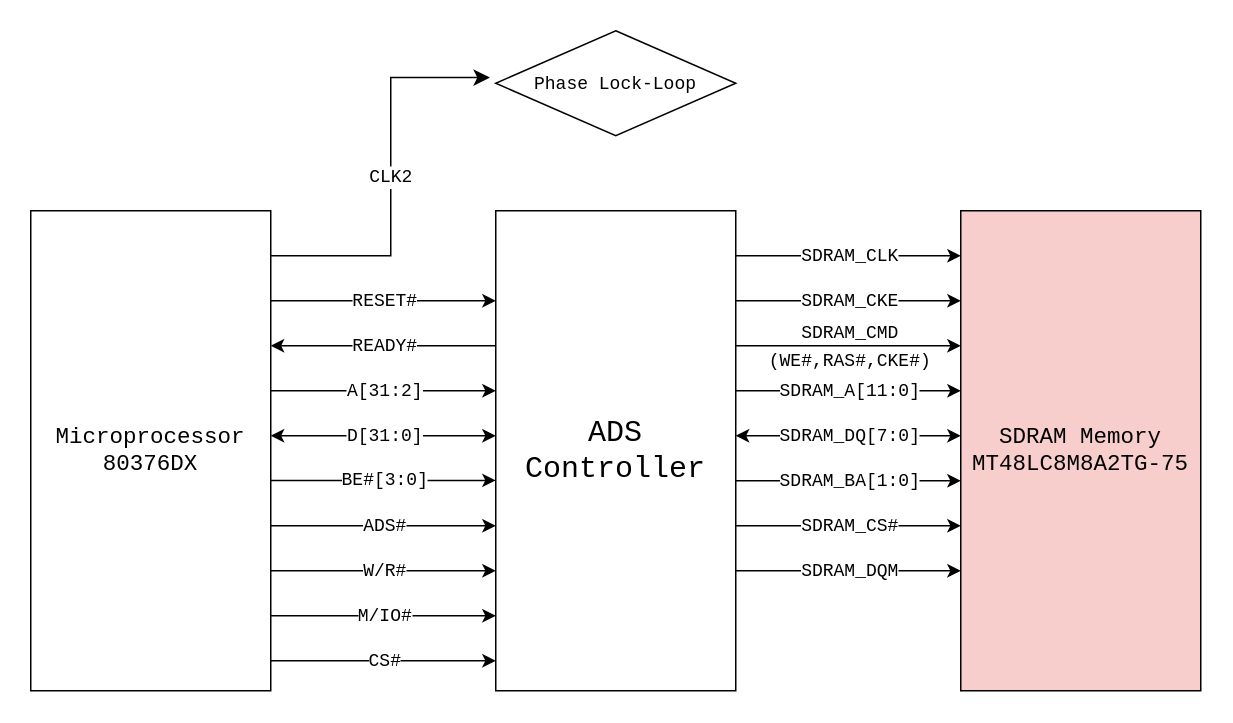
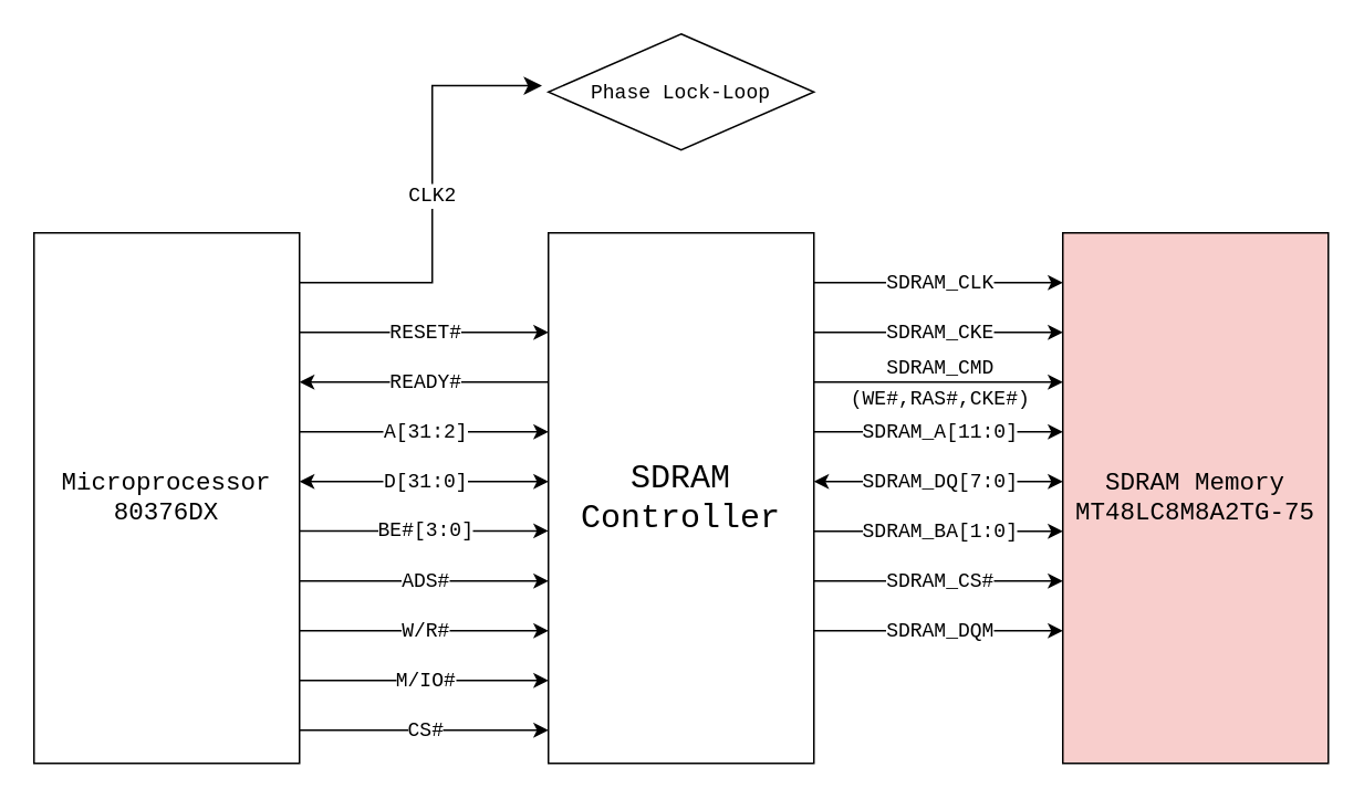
  <mxCell id="0" />
  <mxCell id="1" parent="0" />
  <mxCell id="2" value="&lt;font style=&quot;font-size: 15px;&quot; face=&quot;Courier New&quot;&gt;Microprocessor&lt;br&gt;80376DX&lt;br&gt;&lt;/font&gt;" style="rounded=0;whiteSpace=wrap;html=1;" parent="1" vertex="1"><mxGeometry x="20" y="140" width="160" height="320" as="geometry" /></mxCell>
- <mxCell id="3" value="&lt;font style=&quot;font-size: 20px;&quot; face=&quot;Courier New&quot;&gt;ADS Controller&lt;/font&gt;" style="rounded=0;whiteSpace=wrap;html=1;" parent="1" vertex="1"><mxGeometry x="330" y="140" width="160" height="320" as="geometry" /></mxCell>
+ <mxCell id="3" value="&lt;font style=&quot;font-size: 20px;&quot; face=&quot;Courier New&quot;&gt;SDRAM Controller&lt;/font&gt;" style="rounded=0;whiteSpace=wrap;html=1;" parent="1" vertex="1"><mxGeometry x="330" y="140" width="160" height="320" as="geometry" /></mxCell>
  <mxCell id="4" value="&lt;font face=&quot;Courier New&quot; style=&quot;font-size: 15px;&quot;&gt;SDRAM Memory&lt;br&gt;MT48LC8M8A2TG-75&lt;br&gt;&lt;/font&gt;" style="rounded=0;whiteSpace=wrap;html=1;fillColor=#f8cecc;" parent="1" vertex="1"><mxGeometry x="640" y="140" width="160" height="320" as="geometry" /></mxCell>
  <mxCell id="5" value="" style="endArrow=classic;html=1;rounded=0;endFill=1;entryX=0;entryY=0.188;entryDx=0;entryDy=0;entryPerimeter=0;" parent="1" edge="1"><mxGeometry relative="1" as="geometry"><mxPoint x="180" y="200" as="sourcePoint" /><mxPoint x="330" y="200" as="targetPoint" /></mxGeometry></mxCell>
  <mxCell id="6" value="RESET#" style="edgeLabel;resizable=0;html=1;align=center;verticalAlign=middle;fontFamily=Courier New;fontSize=12;" parent="5" connectable="0" vertex="1"><mxGeometry relative="1" as="geometry" /></mxCell>
  <mxCell id="7" value="" style="endArrow=classic;html=1;rounded=0;" parent="1" edge="1"><mxGeometry relative="1" as="geometry"><mxPoint x="330" y="230" as="sourcePoint" /><mxPoint x="180" y="230" as="targetPoint" /></mxGeometry></mxCell>
  <mxCell id="8" value="READY#" style="edgeLabel;resizable=0;html=1;align=center;verticalAlign=middle;fontFamily=Courier New;fontSize=12;" parent="7" connectable="0" vertex="1"><mxGeometry relative="1" as="geometry" /></mxCell>
  <mxCell id="9" value="" style="endArrow=classic;html=1;rounded=0;" parent="1" edge="1"><mxGeometry relative="1" as="geometry"><mxPoint x="180" y="260" as="sourcePoint" /><mxPoint x="330" y="260" as="targetPoint" /></mxGeometry></mxCell>
  <mxCell id="10" value="A[31:2]" style="edgeLabel;resizable=0;html=1;align=center;verticalAlign=middle;fontSize=12;fontFamily=Courier New;" parent="9" connectable="0" vertex="1"><mxGeometry relative="1" as="geometry" /></mxCell>
  <mxCell id="11" value="" style="endArrow=classic;html=1;rounded=0;startArrow=classic;startFill=1;" parent="1" edge="1"><mxGeometry relative="1" as="geometry"><mxPoint x="180" y="290" as="sourcePoint" /><mxPoint x="330" y="290" as="targetPoint" /></mxGeometry></mxCell>
  <mxCell id="12" value="D[31:0]" style="edgeLabel;resizable=0;html=1;align=center;verticalAlign=middle;fontFamily=Courier New;fontSize=12;" parent="11" connectable="0" vertex="1"><mxGeometry relative="1" as="geometry" /></mxCell>
  <mxCell id="13" value="" style="endArrow=classic;html=1;rounded=0;exitX=-0.004;exitY=0.342;exitDx=0;exitDy=0;exitPerimeter=0;" parent="1" edge="1"><mxGeometry relative="1" as="geometry"><mxPoint x="180" y="319.76" as="sourcePoint" /><mxPoint x="330" y="319.76" as="targetPoint" /></mxGeometry></mxCell>
  <mxCell id="14" value="BE#[3:0]" style="edgeLabel;resizable=0;html=1;align=center;verticalAlign=middle;fontFamily=Courier New;fontSize=12;" parent="13" connectable="0" vertex="1"><mxGeometry relative="1" as="geometry" /></mxCell>
  <mxCell id="15" value="" style="endArrow=classic;html=1;rounded=0;" parent="1" edge="1"><mxGeometry relative="1" as="geometry"><mxPoint x="180" y="380" as="sourcePoint" /><mxPoint x="330" y="380" as="targetPoint" /></mxGeometry></mxCell>
  <mxCell id="16" value="W/R#" style="edgeLabel;resizable=0;html=1;align=center;verticalAlign=middle;fontSize=12;fontFamily=Courier New;" parent="15" connectable="0" vertex="1"><mxGeometry relative="1" as="geometry" /></mxCell>
  <mxCell id="17" value="" style="endArrow=classic;html=1;rounded=0;" parent="1" edge="1"><mxGeometry relative="1" as="geometry"><mxPoint x="180" y="410" as="sourcePoint" /><mxPoint x="330" y="410" as="targetPoint" /></mxGeometry></mxCell>
  <mxCell id="18" value="M/IO#" style="edgeLabel;resizable=0;html=1;align=center;verticalAlign=middle;fontSize=12;fontFamily=Courier New;" parent="17" connectable="0" vertex="1"><mxGeometry relative="1" as="geometry" /></mxCell>
  <mxCell id="19" value="" style="endArrow=classic;html=1;rounded=0;" parent="1" edge="1"><mxGeometry relative="1" as="geometry"><mxPoint x="180" y="350" as="sourcePoint" /><mxPoint x="330" y="350" as="targetPoint" /></mxGeometry></mxCell>
  <mxCell id="20" value="ADS#" style="edgeLabel;resizable=0;html=1;align=center;verticalAlign=middle;fontFamily=Courier New;fontSize=12;" parent="19" connectable="0" vertex="1"><mxGeometry relative="1" as="geometry" /></mxCell>
  <mxCell id="21" value="" style="endArrow=classic;html=1;rounded=0;" parent="1" edge="1"><mxGeometry relative="1" as="geometry"><mxPoint x="490" y="170" as="sourcePoint" /><mxPoint x="640" y="170" as="targetPoint" /></mxGeometry></mxCell>
  <mxCell id="22" value="SDRAM_CLK" style="edgeLabel;resizable=0;html=1;align=center;verticalAlign=middle;fontFamily=Courier New;fontSize=12;" parent="21" connectable="0" vertex="1"><mxGeometry relative="1" as="geometry" /></mxCell>
  <mxCell id="23" value="" style="endArrow=classic;html=1;rounded=0;" parent="1" edge="1"><mxGeometry relative="1" as="geometry"><mxPoint x="490" y="200" as="sourcePoint" /><mxPoint x="640" y="200" as="targetPoint" /></mxGeometry></mxCell>
  <mxCell id="24" value="SDRAM_CKE" style="edgeLabel;resizable=0;html=1;align=center;verticalAlign=middle;fontFamily=Courier New;fontSize=12;" parent="23" connectable="0" vertex="1"><mxGeometry relative="1" as="geometry" /></mxCell>
  <mxCell id="25" value="" style="endArrow=classic;html=1;rounded=0;" parent="1" edge="1"><mxGeometry relative="1" as="geometry"><mxPoint x="490" y="260" as="sourcePoint" /><mxPoint x="640" y="260" as="targetPoint" /></mxGeometry></mxCell>
  <mxCell id="26" value="SDRAM_A[11:0]" style="edgeLabel;resizable=0;html=1;align=center;verticalAlign=middle;fontFamily=Courier New;fontSize=12;" parent="25" connectable="0" vertex="1"><mxGeometry relative="1" as="geometry" /></mxCell>
  <mxCell id="27" value="" style="endArrow=classic;html=1;rounded=0;startArrow=classic;startFill=1;" parent="1" edge="1"><mxGeometry relative="1" as="geometry"><mxPoint x="490" y="290" as="sourcePoint" /><mxPoint x="640" y="290" as="targetPoint" /></mxGeometry></mxCell>
  <mxCell id="28" value="SDRAM_DQ[7:0]" style="edgeLabel;resizable=0;html=1;align=center;verticalAlign=middle;fontFamily=Courier New;fontSize=12;" parent="27" connectable="0" vertex="1"><mxGeometry relative="1" as="geometry" /></mxCell>
  <mxCell id="29" value="" style="endArrow=classic;html=1;rounded=0;" parent="1" edge="1"><mxGeometry relative="1" as="geometry"><mxPoint x="490" y="320" as="sourcePoint" /><mxPoint x="640" y="320" as="targetPoint" /></mxGeometry></mxCell>
  <mxCell id="30" value="SDRAM_BA[1:0]" style="edgeLabel;resizable=0;html=1;align=center;verticalAlign=middle;fontFamily=Courier New;fontSize=12;" parent="29" connectable="0" vertex="1"><mxGeometry relative="1" as="geometry" /></mxCell>
  <mxCell id="31" value="" style="endArrow=classic;html=1;rounded=0;" parent="1" edge="1"><mxGeometry relative="1" as="geometry"><mxPoint x="490" y="380" as="sourcePoint" /><mxPoint x="640" y="380" as="targetPoint" /></mxGeometry></mxCell>
  <mxCell id="32" value="SDRAM_DQM" style="edgeLabel;resizable=0;html=1;align=center;verticalAlign=middle;fontFamily=Courier New;fontSize=12;" parent="31" connectable="0" vertex="1"><mxGeometry relative="1" as="geometry" /></mxCell>
  <mxCell id="33" value="" style="group" parent="1" vertex="1" connectable="0"><mxGeometry x="490" y="230" width="150" height="10" as="geometry" /></mxCell>
  <mxCell id="34" value="" style="endArrow=classic;html=1;rounded=0;" parent="33" edge="1"><mxGeometry relative="1" as="geometry"><mxPoint as="sourcePoint" /><mxPoint x="150" as="targetPoint" /></mxGeometry></mxCell>
  <mxCell id="35" value="SDRAM_CMD" style="edgeLabel;resizable=0;html=1;align=center;verticalAlign=bottom;fontFamily=Courier New;fontSize=12;" parent="34" connectable="0" vertex="1"><mxGeometry relative="1" as="geometry" /></mxCell>
  <mxCell id="36" value="(WE#,RAS#,CKE#)" style="edgeLabel;resizable=0;html=1;align=center;verticalAlign=middle;fontFamily=Courier New;fontSize=12;container=1;" parent="33" connectable="0" vertex="1"><mxGeometry x="75" y="10" as="geometry" /></mxCell>
  <mxCell id="37" value="" style="endArrow=classic;html=1;rounded=0;" parent="1" edge="1"><mxGeometry relative="1" as="geometry"><mxPoint x="180" y="440" as="sourcePoint" /><mxPoint x="330" y="440" as="targetPoint" /></mxGeometry></mxCell>
  <mxCell id="38" value="CS#" style="edgeLabel;resizable=0;html=1;align=center;verticalAlign=middle;fontSize=12;fontFamily=Courier New;" parent="37" connectable="0" vertex="1"><mxGeometry relative="1" as="geometry" /></mxCell>
  <mxCell id="39" value="" style="endArrow=classic;html=1;rounded=0;" parent="1" edge="1"><mxGeometry relative="1" as="geometry"><mxPoint x="490" y="350" as="sourcePoint" /><mxPoint x="640" y="350" as="targetPoint" /></mxGeometry></mxCell>
  <mxCell id="40" value="SDRAM_CS#" style="edgeLabel;resizable=0;html=1;align=center;verticalAlign=middle;fontFamily=Courier New;fontSize=12;" parent="39" connectable="0" vertex="1"><mxGeometry relative="1" as="geometry" /></mxCell>
  <mxCell id="41" value="&lt;font face=&quot;Courier New&quot;&gt;Phase Lock-Loop&lt;/font&gt;" style="rhombus;whiteSpace=wrap;html=1;" parent="1" vertex="1"><mxGeometry x="330" y="20" width="160" height="70" as="geometry" /></mxCell>
  <mxCell id="42" value="&lt;font style=&quot;font-size: 12px;&quot;&gt;CLK2&lt;/font&gt;" style="edgeStyle=elbowEdgeStyle;elbow=horizontal;endArrow=classic;html=1;curved=0;rounded=0;endSize=8;startSize=8;entryX=-0.024;entryY=0.446;entryDx=0;entryDy=0;entryPerimeter=0;fontFamily=Courier New;" edge="1" parent="1" target="41"><mxGeometry width="50" height="50" relative="1" as="geometry"><mxPoint x="180" y="170" as="sourcePoint" /><mxPoint x="230" y="120" as="targetPoint" /><Array as="points"><mxPoint x="260" y="110" /></Array></mxGeometry></mxCell>
